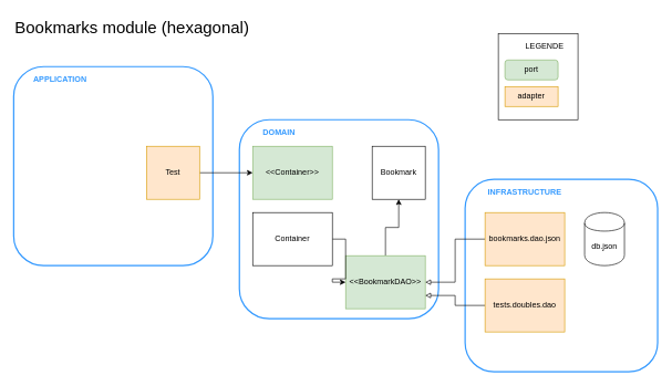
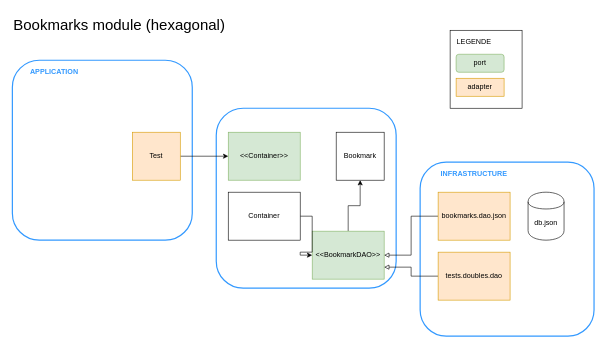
  <mxCell id="0" />
  <mxCell id="1" parent="0" />
  <mxCell id="2" value="" style="rounded=0;whiteSpace=wrap;html=1;shadow=0;glass=0;comic=0;strokeColor=#000000;" vertex="1" parent="1"><mxGeometry x="750" y="50" width="120" height="130" as="geometry" /></mxCell>
  <mxCell id="3" value="" style="whiteSpace=wrap;html=1;aspect=fixed;align=center;rounded=1;shadow=0;glass=0;strokeColor=#3399FF;strokeWidth=2;fontColor=#3399FF;" parent="1" vertex="1"><mxGeometry x="20" y="100" width="300" height="300" as="geometry" /></mxCell>
  <mxCell id="4" value="" style="whiteSpace=wrap;html=1;rounded=1;strokeWidth=2;strokeColor=#3399FF;" parent="1" vertex="1"><mxGeometry x="700" y="270" width="290" height="290" as="geometry" /></mxCell>
  <mxCell id="5" value="" style="whiteSpace=wrap;html=1;aspect=fixed;align=center;rounded=1;strokeWidth=2;strokeColor=#3399FF;" parent="1" vertex="1"><mxGeometry x="360" y="180" width="300" height="300" as="geometry" /></mxCell>
  <mxCell id="6" style="edgeStyle=orthogonalEdgeStyle;rounded=0;orthogonalLoop=1;jettySize=auto;html=1;exitX=0.5;exitY=0;exitDx=0;exitDy=0;entryX=0.5;entryY=1;entryDx=0;entryDy=0;" parent="1" source="7" target="13" edge="1"><mxGeometry relative="1" as="geometry" /></mxCell>
  <mxCell id="7" value="&amp;lt;&amp;lt;BookmarkDAO&amp;gt;&amp;gt;" style="whiteSpace=wrap;html=1;fillColor=#d5e8d4;strokeColor=#82b366;" parent="1" vertex="1"><mxGeometry x="520" y="385" width="120" height="80" as="geometry" /></mxCell>
  <mxCell id="8" style="edgeStyle=orthogonalEdgeStyle;rounded=0;orthogonalLoop=1;jettySize=auto;html=1;exitX=0;exitY=0.5;exitDx=0;exitDy=0;entryX=1;entryY=0.5;entryDx=0;entryDy=0;endArrow=block;endFill=0;" parent="1" source="9" target="7" edge="1"><mxGeometry relative="1" as="geometry" /></mxCell>
  <mxCell id="9" value="bookmarks.dao.json" style="whiteSpace=wrap;html=1;fillColor=#ffe6cc;strokeColor=#d79b00;" parent="1" vertex="1"><mxGeometry x="730" y="320" width="120" height="80" as="geometry" /></mxCell>
  <mxCell id="10" value="db.json" style="shape=cylinder;whiteSpace=wrap;html=1;boundedLbl=1;backgroundOutline=1;" parent="1" vertex="1"><mxGeometry x="880" y="320" width="60" height="80" as="geometry" /></mxCell>
  <mxCell id="11" style="edgeStyle=orthogonalEdgeStyle;rounded=0;orthogonalLoop=1;jettySize=auto;html=1;entryX=0;entryY=0.5;entryDx=0;entryDy=0;fontSize=25;fontColor=#3399FF;" edge="1" parent="1" source="12" target="19"><mxGeometry relative="1" as="geometry" /></mxCell>
  <mxCell id="12" value="Test" style="whiteSpace=wrap;html=1;aspect=fixed;fillColor=#ffe6cc;strokeColor=#d79b00;" parent="1" vertex="1"><mxGeometry x="220" y="220" width="80" height="80" as="geometry" /></mxCell>
  <mxCell id="13" value="Bookmark" style="whiteSpace=wrap;html=1;aspect=fixed;" parent="1" vertex="1"><mxGeometry x="560" y="220" width="80" height="80" as="geometry" /></mxCell>
- <mxCell id="14" value="DOMAIN" style="text;html=1;strokeColor=none;fillColor=none;align=center;verticalAlign=middle;whiteSpace=wrap;rounded=0;fontStyle=1;fontColor=#3399FF;" parent="1" vertex="1"><mxGeometry x="380" y="190" width="80" height="20" as="geometry" /></mxCell>
  <mxCell id="15" value="INFRASTRUCTURE" style="text;html=1;strokeColor=none;fillColor=none;align=center;verticalAlign=middle;whiteSpace=wrap;rounded=0;fontStyle=1;fontColor=#3399FF;" parent="1" vertex="1"><mxGeometry x="750" y="280" width="80" height="20" as="geometry" /></mxCell>
  <mxCell id="16" value="" style="edgeStyle=orthogonalEdgeStyle;rounded=0;orthogonalLoop=1;jettySize=auto;html=1;endArrow=block;endFill=0;entryX=1;entryY=0.75;entryDx=0;entryDy=0;" parent="1" source="17" target="7" edge="1"><mxGeometry relative="1" as="geometry" /></mxCell>
  <mxCell id="17" value="tests.doubles.dao" style="whiteSpace=wrap;html=1;fillColor=#ffe6cc;strokeColor=#d79b00;" parent="1" vertex="1"><mxGeometry x="730" y="420" width="120" height="80" as="geometry" /></mxCell>
  <mxCell id="18" value="APPLICATION" style="text;html=1;strokeColor=none;fillColor=none;align=center;verticalAlign=middle;whiteSpace=wrap;rounded=0;fontStyle=1;fontColor=#3399FF;" parent="1" vertex="1"><mxGeometry x="50" y="110" width="80" height="20" as="geometry" /></mxCell>
  <mxCell id="19" value="&amp;lt;&amp;lt;Container&amp;gt;&amp;gt;" style="whiteSpace=wrap;html=1;fillColor=#d5e8d4;strokeColor=#82b366;" parent="1" vertex="1"><mxGeometry x="380" y="220" width="120" height="80" as="geometry" /></mxCell>
  <mxCell id="20" value="" style="edgeStyle=orthogonalEdgeStyle;rounded=0;orthogonalLoop=1;jettySize=auto;html=1;endArrow=classic;endFill=1;" parent="1" source="21" target="7" edge="1"><mxGeometry relative="1" as="geometry" /></mxCell>
  <mxCell id="21" value="Container" style="whiteSpace=wrap;html=1;" parent="1" vertex="1"><mxGeometry x="380" y="320" width="120" height="80" as="geometry" /></mxCell>
  <mxCell id="22" value="port" style="whiteSpace=wrap;html=1;fillColor=#d5e8d4;strokeColor=#82b366;rounded=1;" parent="1" vertex="1"><mxGeometry x="760" y="90" width="80" height="30" as="geometry" /></mxCell>
  <mxCell id="23" value="adapter" style="whiteSpace=wrap;html=1;fillColor=#ffe6cc;strokeColor=#d79b00;" parent="1" vertex="1"><mxGeometry x="760" y="130" width="80" height="30" as="geometry" /></mxCell>
- <mxCell id="24" value="LEGENDE" style="text;html=1;strokeColor=none;fillColor=none;align=center;verticalAlign=middle;whiteSpace=wrap;rounded=0;fontStyle=0" vertex="1" parent="1"><mxGeometry x="780" y="60" width="80" height="20" as="geometry" /></mxCell>
+ <mxCell id="24" value="LEGENDE" style="text;html=1;strokeColor=none;fillColor=none;align=center;verticalAlign=middle;whiteSpace=wrap;rounded=0;fontStyle=0" vertex="1" parent="1"><mxGeometry x="750" y="60" width="80" height="20" as="geometry" /></mxCell>
  <mxCell id="25" value="Bookmarks module (hexagonal)" style="text;strokeColor=none;fillColor=none;align=left;verticalAlign=middle;rounded=0;shadow=0;glass=0;comic=0;fontSize=25;fontStyle=0;whiteSpace=wrap;html=1;fontColor=#000000;" vertex="1" parent="1"><mxGeometry x="20" y="20" width="490" height="40" as="geometry" /></mxCell>
